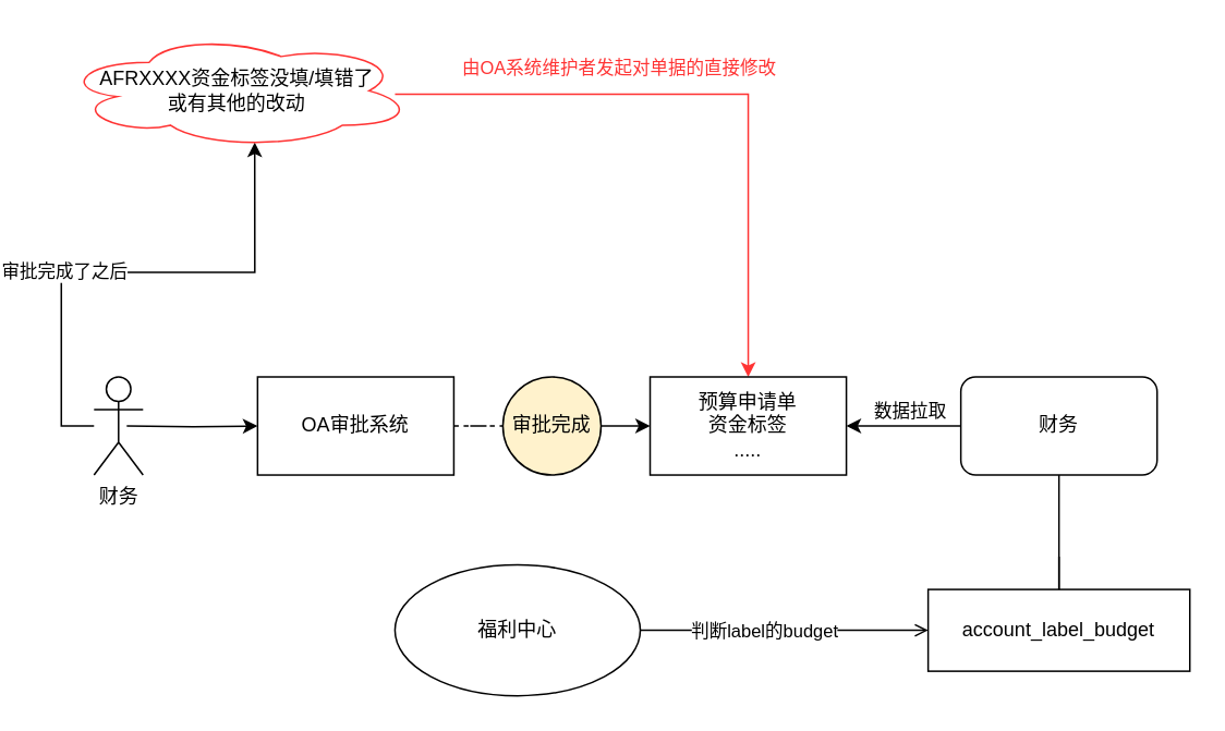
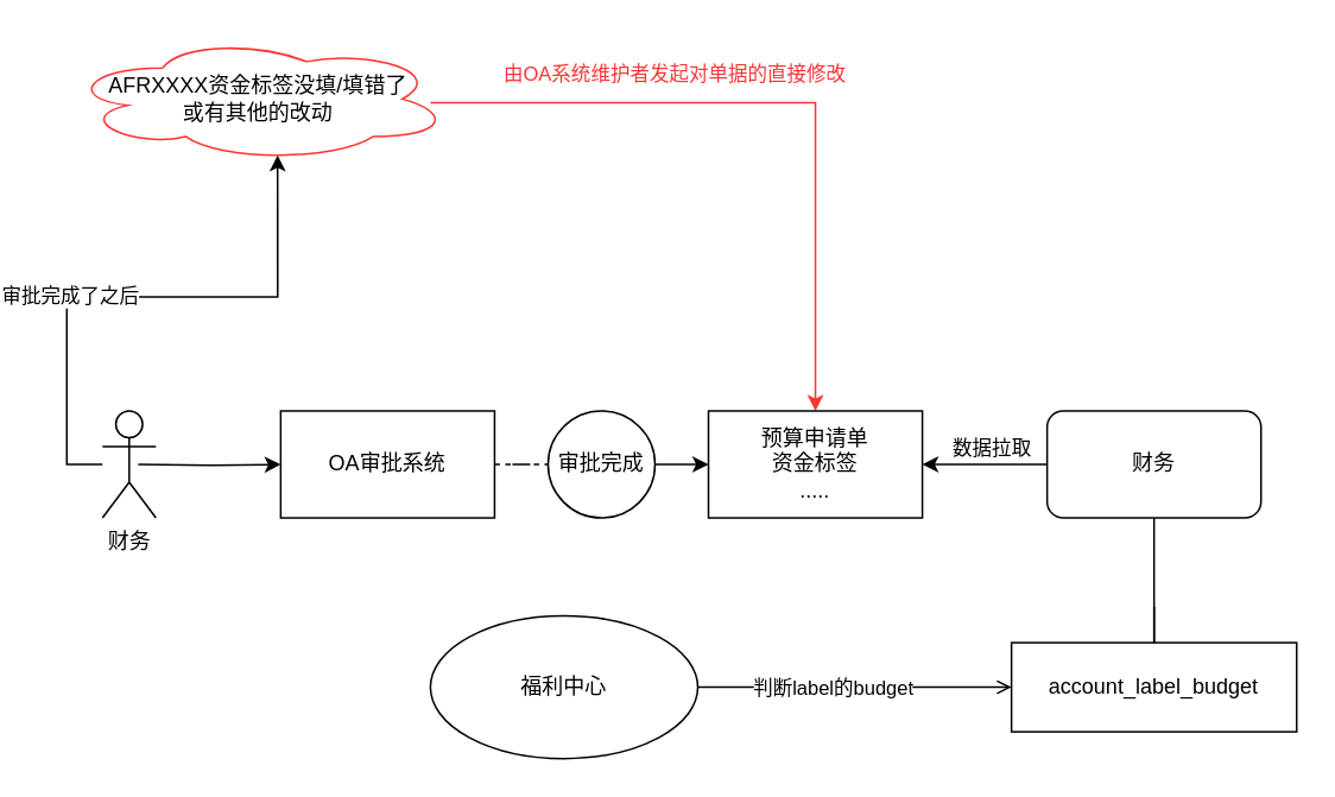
  <mxCell id="0" />
  <mxCell id="1" parent="0" />
  <mxCell id="2" style="edgeStyle=orthogonalEdgeStyle;rounded=0;orthogonalLoop=1;jettySize=auto;html=1;startArrow=none;" edge="1" parent="1" source="19"><mxGeometry relative="1" as="geometry"><mxPoint x="380" y="260" as="targetPoint" /></mxGeometry></mxCell>
  <mxCell id="3" value="OA审批系统" style="rounded=0;whiteSpace=wrap;html=1;" vertex="1" parent="1"><mxGeometry x="140" y="230" width="120" height="60" as="geometry" /></mxCell>
  <mxCell id="4" style="edgeStyle=orthogonalEdgeStyle;rounded=0;orthogonalLoop=1;jettySize=auto;html=1;exitX=1;exitY=0.5;exitDx=0;exitDy=0;entryX=0;entryY=0.5;entryDx=0;entryDy=0;" edge="1" parent="1" target="3"><mxGeometry relative="1" as="geometry"><mxPoint x="60" y="260" as="sourcePoint" /></mxGeometry></mxCell>
  <mxCell id="5" style="edgeStyle=orthogonalEdgeStyle;rounded=0;orthogonalLoop=1;jettySize=auto;html=1;entryX=0.55;entryY=0.95;entryDx=0;entryDy=0;entryPerimeter=0;" edge="1" parent="1" source="7" target="17"><mxGeometry relative="1" as="geometry"><mxPoint x="50" y="160" as="targetPoint" /><Array as="points"><mxPoint x="20" y="260" /><mxPoint x="20" y="166" /></Array></mxGeometry></mxCell>
  <mxCell id="6" value="审批完成了之后" style="edgeLabel;html=1;align=center;verticalAlign=middle;resizable=0;points=[];" vertex="1" connectable="0" parent="5"><mxGeometry x="-0.261" y="1" relative="1" as="geometry"><mxPoint as="offset" /></mxGeometry></mxCell>
  <mxCell id="7" value="财务" style="shape=umlActor;verticalLabelPosition=bottom;verticalAlign=top;html=1;outlineConnect=0;" vertex="1" parent="1"><mxGeometry x="40" y="230" width="30" height="60" as="geometry" /></mxCell>
  <mxCell id="8" style="edgeStyle=orthogonalEdgeStyle;rounded=0;orthogonalLoop=1;jettySize=auto;html=1;" edge="1" parent="1" source="11"><mxGeometry relative="1" as="geometry"><mxPoint x="500" y="260" as="targetPoint" /></mxGeometry></mxCell>
  <mxCell id="9" value="数据拉取" style="edgeLabel;html=1;align=center;verticalAlign=middle;resizable=0;points=[];" vertex="1" connectable="0" parent="8"><mxGeometry x="0.22" relative="1" as="geometry"><mxPoint x="11" y="-10" as="offset" /></mxGeometry></mxCell>
  <mxCell id="10" style="edgeStyle=orthogonalEdgeStyle;rounded=0;orthogonalLoop=1;jettySize=auto;html=1;startArrow=none;" edge="1" parent="1" source="21"><mxGeometry relative="1" as="geometry"><mxPoint x="630" y="380" as="targetPoint" /></mxGeometry></mxCell>
  <mxCell id="11" value="财务" style="rounded=1;whiteSpace=wrap;html=1;" vertex="1" parent="1"><mxGeometry x="570" y="230" width="120" height="60" as="geometry" /></mxCell>
  <mxCell id="12" style="edgeStyle=orthogonalEdgeStyle;rounded=0;orthogonalLoop=1;jettySize=auto;html=1;strokeColor=#000000;endArrow=open;" edge="1" parent="1" source="14" target="21"><mxGeometry relative="1" as="geometry" /></mxCell>
  <mxCell id="13" value="判断label的budget" style="edgeLabel;html=1;align=center;verticalAlign=middle;resizable=0;points=[];fontColor=#000000;" vertex="1" connectable="0" parent="12"><mxGeometry x="-0.148" relative="1" as="geometry"><mxPoint as="offset" /></mxGeometry></mxCell>
  <mxCell id="14" value="福利中心" style="ellipse;whiteSpace=wrap;html=1;" vertex="1" parent="1"><mxGeometry x="224" y="345" width="150" height="80" as="geometry" /></mxCell>
  <mxCell id="15" style="edgeStyle=orthogonalEdgeStyle;rounded=0;orthogonalLoop=1;jettySize=auto;html=1;exitX=0.949;exitY=0.529;exitDx=0;exitDy=0;exitPerimeter=0;strokeColor=#FF3333;" edge="1" parent="1" source="17" target="18"><mxGeometry relative="1" as="geometry" /></mxCell>
  <mxCell id="16" value="由OA系统维护者发起对单据的直接修改" style="edgeLabel;html=1;align=center;verticalAlign=middle;resizable=0;points=[];fontColor=#FF3333;" vertex="1" connectable="0" parent="15"><mxGeometry x="-0.496" y="3" relative="1" as="geometry"><mxPoint x="38" y="-14" as="offset" /></mxGeometry></mxCell>
  <mxCell id="17" value="AFRXXXX资金标签没填/填错了&lt;br&gt;或有其他的改动" style="ellipse;shape=cloud;whiteSpace=wrap;html=1;strokeColor=#FF3333;" vertex="1" parent="1"><mxGeometry x="20" y="20" width="215" height="70" as="geometry" /></mxCell>
  <mxCell id="18" value="预算申请单&lt;br&gt;资金标签&lt;br&gt;....." style="rounded=0;whiteSpace=wrap;html=1;" vertex="1" parent="1"><mxGeometry x="380" y="230" width="120" height="60" as="geometry" /></mxCell>
- <mxCell id="19" value="审批完成" style="ellipse;whiteSpace=wrap;html=1;aspect=fixed;fillColor=#fff2cc;" vertex="1" parent="1"><mxGeometry x="290" y="230" width="60" height="60" as="geometry" /></mxCell>
+ <mxCell id="19" value="审批完成" style="ellipse;whiteSpace=wrap;html=1;aspect=fixed;" vertex="1" parent="1"><mxGeometry x="290" y="230" width="60" height="60" as="geometry" /></mxCell>
  <mxCell id="20" value="" style="edgeStyle=orthogonalEdgeStyle;rounded=0;orthogonalLoop=1;jettySize=auto;html=1;endArrow=none;dashed=1;" edge="1" parent="1" source="3" target="19"><mxGeometry relative="1" as="geometry"><mxPoint x="410" y="260" as="targetPoint" /><mxPoint x="260" y="260" as="sourcePoint" /></mxGeometry></mxCell>
  <mxCell id="21" value="account_label_budget" style="rounded=0;whiteSpace=wrap;html=1;" vertex="1" parent="1"><mxGeometry x="550" y="360" width="160" height="50" as="geometry" /></mxCell>
  <mxCell id="22" value="" style="edgeStyle=orthogonalEdgeStyle;rounded=0;orthogonalLoop=1;jettySize=auto;html=1;endArrow=none;" edge="1" parent="1" source="11" target="21"><mxGeometry relative="1" as="geometry"><mxPoint x="630" y="380" as="targetPoint" /><mxPoint x="630" y="290" as="sourcePoint" /></mxGeometry></mxCell>
